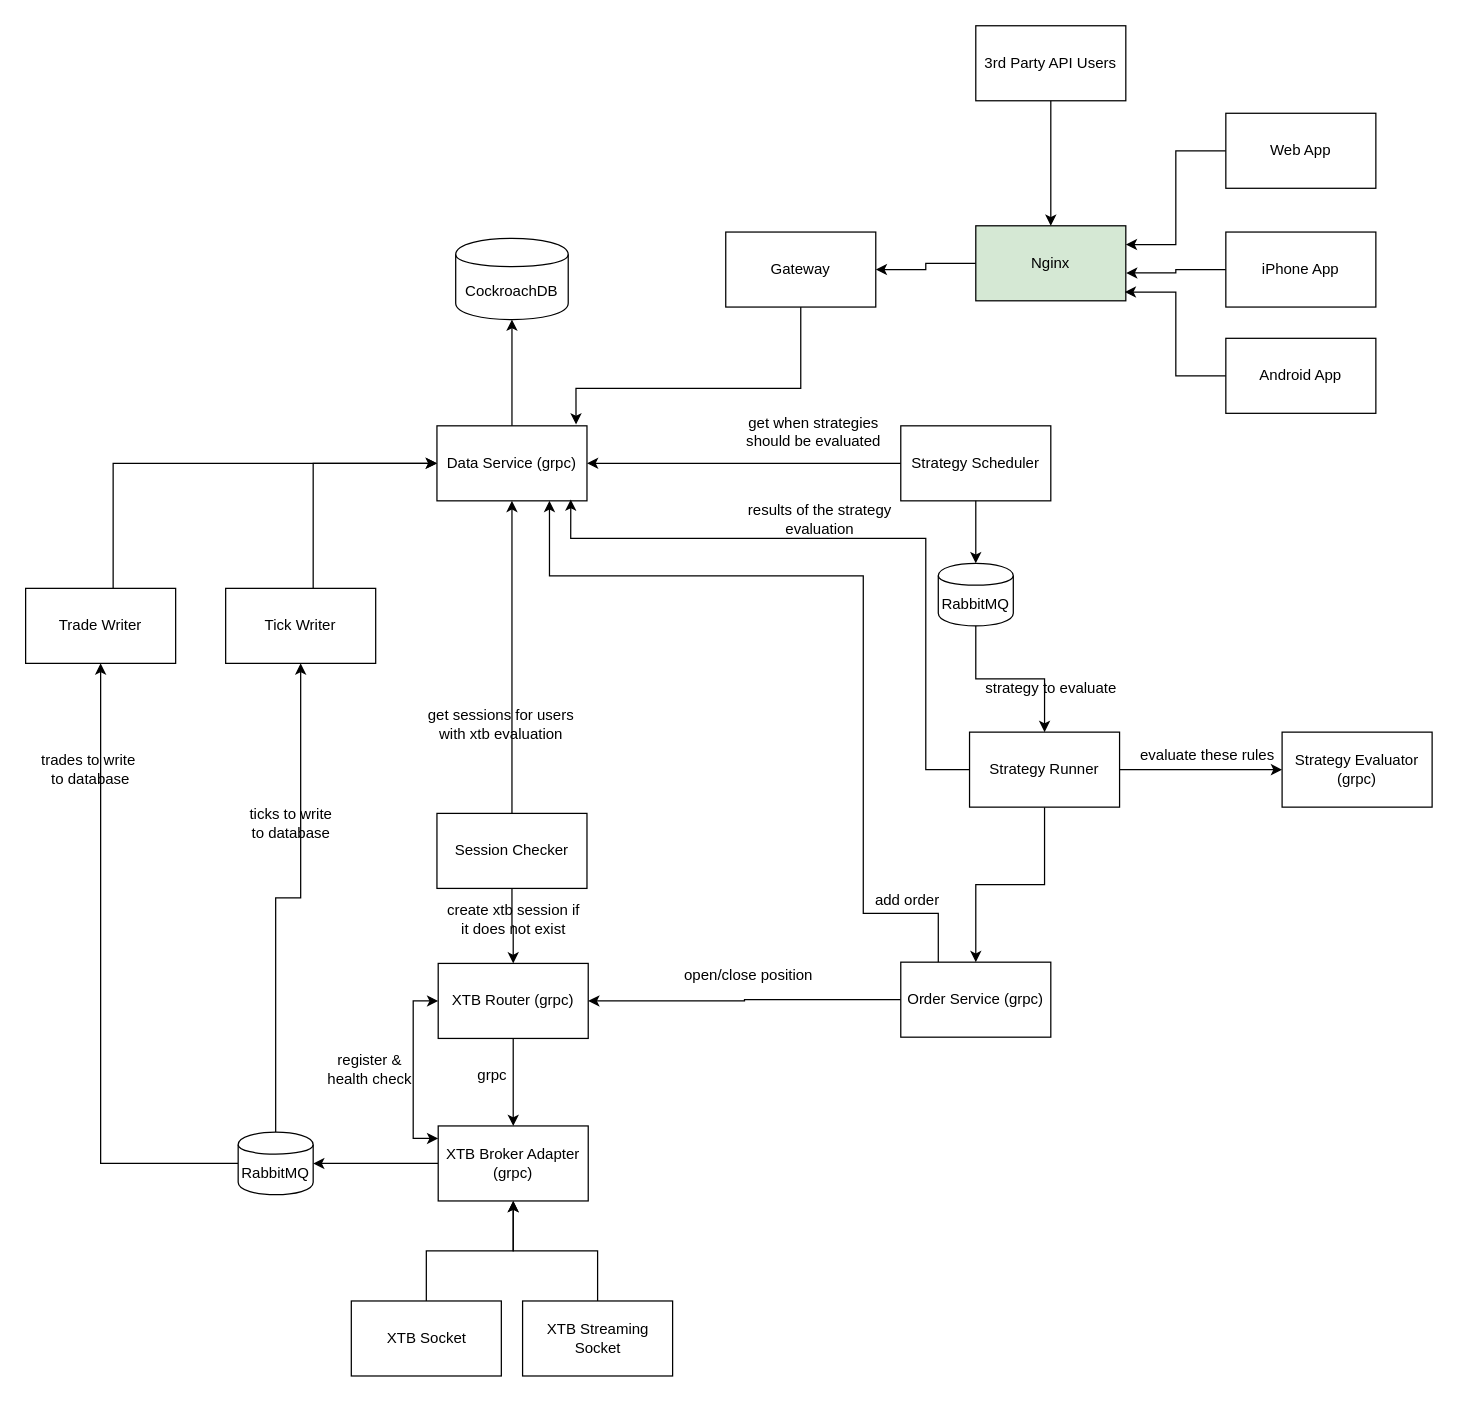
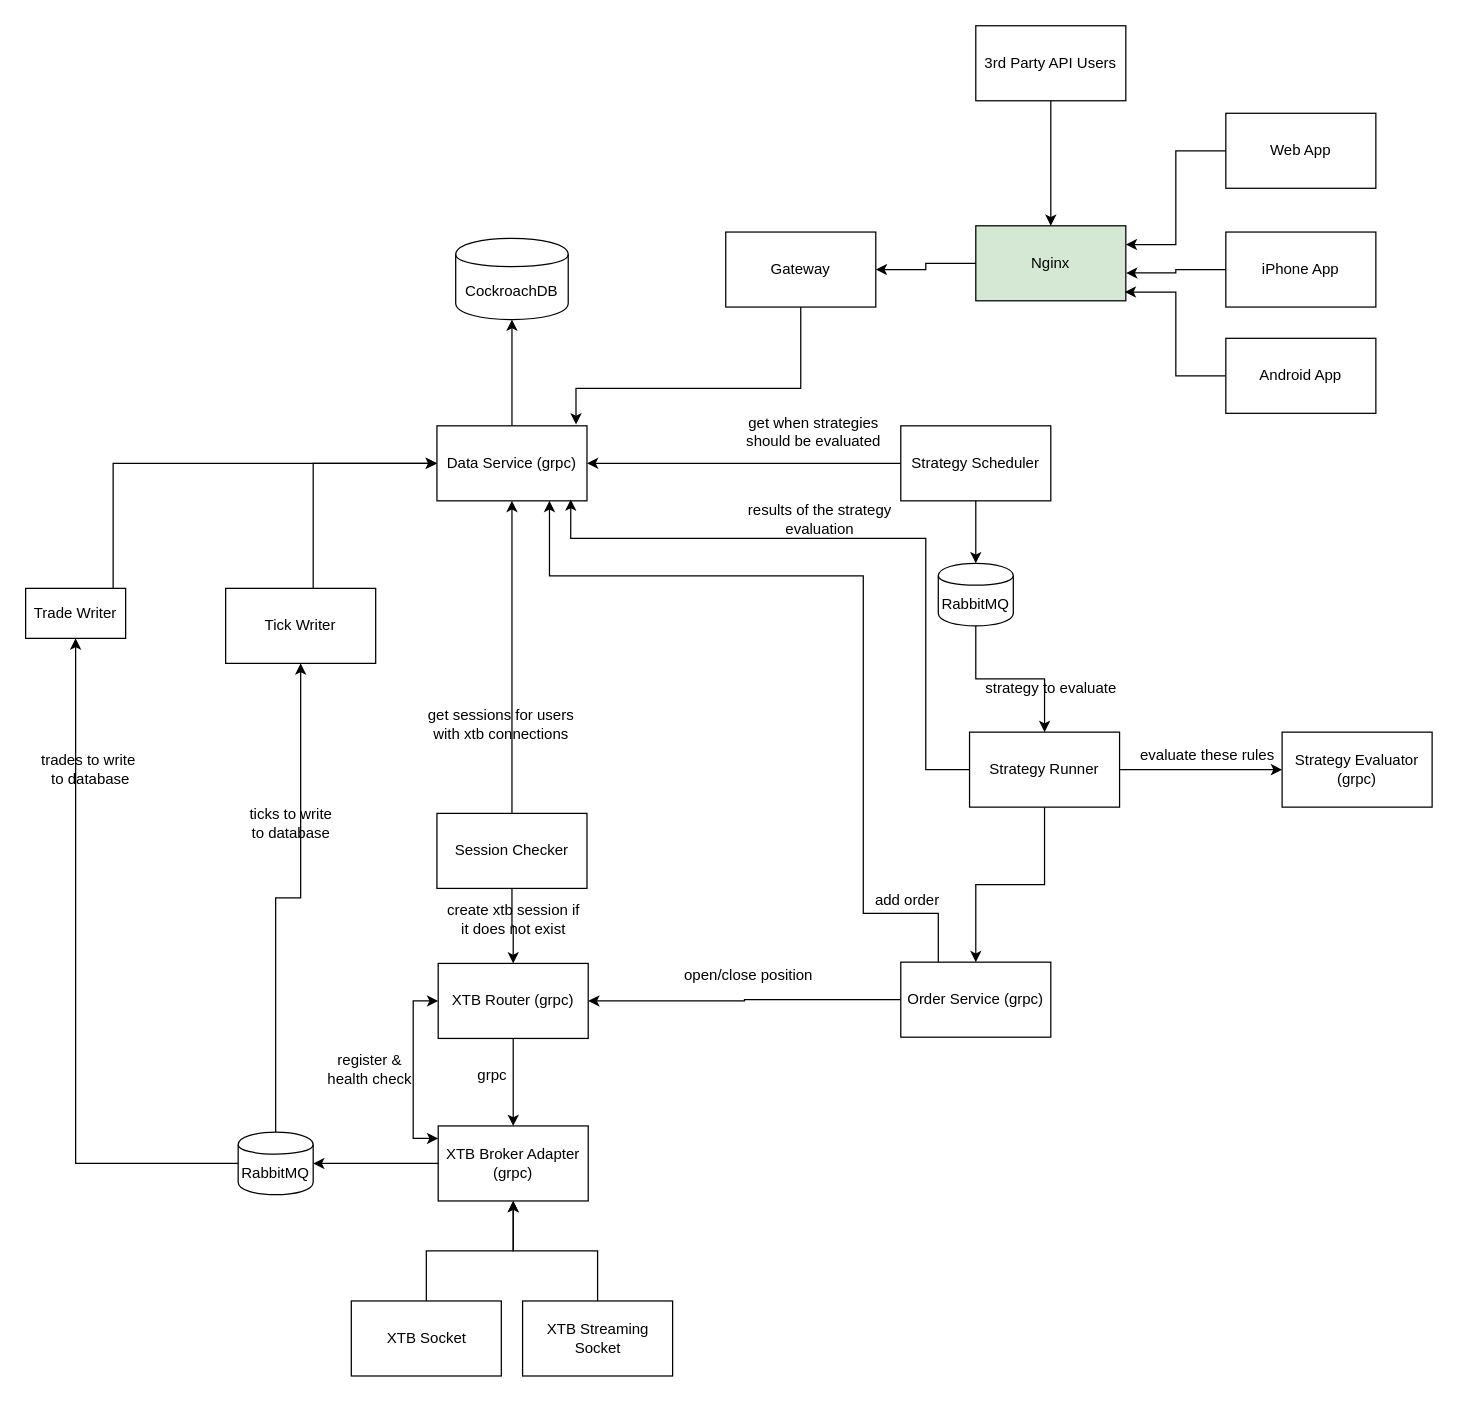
  <mxCell id="0" />
  <mxCell id="1" parent="0" />
  <mxCell id="2" style="edgeStyle=orthogonalEdgeStyle;rounded=0;orthogonalLoop=1;jettySize=auto;html=1;" parent="1" source="3" target="4" edge="1"><mxGeometry relative="1" as="geometry" /></mxCell>
  <mxCell id="3" value="Data Service (grpc)" style="rounded=0;whiteSpace=wrap;html=1;" parent="1" vertex="1"><mxGeometry x="349" y="340" width="120" height="60" as="geometry" /></mxCell>
  <mxCell id="4" value="CockroachDB" style="shape=cylinder;whiteSpace=wrap;html=1;boundedLbl=1;backgroundOutline=1;" parent="1" vertex="1"><mxGeometry x="364" y="190" width="90" height="65" as="geometry" /></mxCell>
  <mxCell id="5" style="edgeStyle=orthogonalEdgeStyle;rounded=0;orthogonalLoop=1;jettySize=auto;html=1;" parent="1" source="7" target="14" edge="1"><mxGeometry relative="1" as="geometry" /></mxCell>
  <mxCell id="6" style="edgeStyle=orthogonalEdgeStyle;rounded=0;orthogonalLoop=1;jettySize=auto;html=1;entryX=0;entryY=0.5;entryDx=0;entryDy=0;startArrow=classic;startFill=1;" parent="1" source="7" target="9" edge="1"><mxGeometry relative="1" as="geometry"><Array as="points"><mxPoint x="410" y="910" /><mxPoint x="330" y="910" /><mxPoint x="330" y="800" /></Array></mxGeometry></mxCell>
  <mxCell id="7" value="XTB Broker Adapter (grpc)" style="rounded=0;whiteSpace=wrap;html=1;" parent="1" vertex="1"><mxGeometry x="350" y="900" width="120" height="60" as="geometry" /></mxCell>
  <mxCell id="8" style="edgeStyle=orthogonalEdgeStyle;rounded=0;orthogonalLoop=1;jettySize=auto;html=1;entryX=0.5;entryY=0;entryDx=0;entryDy=0;" parent="1" source="9" target="7" edge="1"><mxGeometry relative="1" as="geometry" /></mxCell>
  <mxCell id="9" value="XTB Router (grpc)" style="rounded=0;whiteSpace=wrap;html=1;" parent="1" vertex="1"><mxGeometry x="350" y="770" width="120" height="60" as="geometry" /></mxCell>
  <mxCell id="10" style="edgeStyle=orthogonalEdgeStyle;rounded=0;orthogonalLoop=1;jettySize=auto;html=1;entryX=0;entryY=0.5;entryDx=0;entryDy=0;" edge="1" parent="1" source="11" target="3"><mxGeometry relative="1" as="geometry"><Array as="points"><mxPoint x="250" y="370" /></Array></mxGeometry></mxCell>
  <mxCell id="11" value="Tick Writer" style="rounded=0;whiteSpace=wrap;html=1;" parent="1" vertex="1"><mxGeometry x="180" y="470" width="120" height="60" as="geometry" /></mxCell>
  <mxCell id="12" style="edgeStyle=orthogonalEdgeStyle;rounded=0;orthogonalLoop=1;jettySize=auto;html=1;" parent="1" source="14" target="11" edge="1"><mxGeometry relative="1" as="geometry" /></mxCell>
  <mxCell id="13" style="edgeStyle=orthogonalEdgeStyle;rounded=0;orthogonalLoop=1;jettySize=auto;html=1;entryX=0.5;entryY=1;entryDx=0;entryDy=0;" edge="1" parent="1" source="14" target="48"><mxGeometry relative="1" as="geometry" /></mxCell>
  <mxCell id="14" value="RabbitMQ" style="shape=cylinder;whiteSpace=wrap;html=1;boundedLbl=1;backgroundOutline=1;" parent="1" vertex="1"><mxGeometry x="190" y="905" width="60" height="50" as="geometry" /></mxCell>
  <mxCell id="15" style="edgeStyle=orthogonalEdgeStyle;rounded=0;orthogonalLoop=1;jettySize=auto;html=1;entryX=0;entryY=0.5;entryDx=0;entryDy=0;" parent="1" source="18" target="22" edge="1"><mxGeometry relative="1" as="geometry" /></mxCell>
  <mxCell id="16" style="edgeStyle=orthogonalEdgeStyle;rounded=0;orthogonalLoop=1;jettySize=auto;html=1;entryX=0.892;entryY=0.983;entryDx=0;entryDy=0;entryPerimeter=0;" edge="1" parent="1" source="18" target="3"><mxGeometry relative="1" as="geometry"><Array as="points"><mxPoint x="740" y="430" /><mxPoint x="456" y="430" /></Array></mxGeometry></mxCell>
  <mxCell id="17" style="edgeStyle=orthogonalEdgeStyle;rounded=0;orthogonalLoop=1;jettySize=auto;html=1;" edge="1" parent="1" source="18" target="58"><mxGeometry relative="1" as="geometry" /></mxCell>
  <mxCell id="18" value="Strategy Runner" style="rounded=0;whiteSpace=wrap;html=1;" parent="1" vertex="1"><mxGeometry x="775" y="585" width="120" height="60" as="geometry" /></mxCell>
  <mxCell id="19" style="edgeStyle=orthogonalEdgeStyle;rounded=0;orthogonalLoop=1;jettySize=auto;html=1;entryX=1;entryY=0.5;entryDx=0;entryDy=0;" parent="1" source="21" target="3" edge="1"><mxGeometry relative="1" as="geometry" /></mxCell>
  <mxCell id="20" style="edgeStyle=orthogonalEdgeStyle;rounded=0;orthogonalLoop=1;jettySize=auto;html=1;entryX=0.5;entryY=0;entryDx=0;entryDy=0;" parent="1" source="54" target="18" edge="1"><mxGeometry relative="1" as="geometry" /></mxCell>
  <mxCell id="21" value="Strategy Scheduler" style="rounded=0;whiteSpace=wrap;html=1;" parent="1" vertex="1"><mxGeometry x="720" y="340" width="120" height="60" as="geometry" /></mxCell>
  <mxCell id="22" value="Strategy Evaluator (grpc)" style="rounded=0;whiteSpace=wrap;html=1;" parent="1" vertex="1"><mxGeometry x="1025" y="585" width="120" height="60" as="geometry" /></mxCell>
  <mxCell id="23" style="edgeStyle=orthogonalEdgeStyle;rounded=0;orthogonalLoop=1;jettySize=auto;html=1;" parent="1" source="25" target="3" edge="1"><mxGeometry relative="1" as="geometry" /></mxCell>
  <mxCell id="24" style="edgeStyle=orthogonalEdgeStyle;rounded=0;orthogonalLoop=1;jettySize=auto;html=1;" parent="1" source="25" target="9" edge="1"><mxGeometry relative="1" as="geometry" /></mxCell>
  <mxCell id="25" value="Session Checker" style="rounded=0;whiteSpace=wrap;html=1;" parent="1" vertex="1"><mxGeometry x="349" y="650" width="120" height="60" as="geometry" /></mxCell>
  <mxCell id="26" style="edgeStyle=orthogonalEdgeStyle;rounded=0;orthogonalLoop=1;jettySize=auto;html=1;entryX=0.927;entryY=-0.018;entryDx=0;entryDy=0;entryPerimeter=0;" parent="1" source="27" target="3" edge="1"><mxGeometry relative="1" as="geometry"><Array as="points"><mxPoint x="640" y="310" /><mxPoint x="460" y="310" /></Array></mxGeometry></mxCell>
  <mxCell id="27" value="Gateway" style="rounded=0;whiteSpace=wrap;html=1;" parent="1" vertex="1"><mxGeometry x="580" y="185" width="120" height="60" as="geometry" /></mxCell>
  <mxCell id="28" style="edgeStyle=orthogonalEdgeStyle;rounded=0;orthogonalLoop=1;jettySize=auto;html=1;entryX=1;entryY=0.5;entryDx=0;entryDy=0;" parent="1" source="29" target="27" edge="1"><mxGeometry relative="1" as="geometry" /></mxCell>
  <mxCell id="29" value="Nginx" style="rounded=0;whiteSpace=wrap;html=1;fillColor=#d5e8d4;" parent="1" vertex="1"><mxGeometry x="780" y="180" width="120" height="60" as="geometry" /></mxCell>
  <mxCell id="30" style="edgeStyle=orthogonalEdgeStyle;rounded=0;orthogonalLoop=1;jettySize=auto;html=1;entryX=1.002;entryY=0.629;entryDx=0;entryDy=0;entryPerimeter=0;" parent="1" source="31" target="29" edge="1"><mxGeometry relative="1" as="geometry" /></mxCell>
  <mxCell id="31" value="iPhone App" style="rounded=0;whiteSpace=wrap;html=1;" parent="1" vertex="1"><mxGeometry x="980" y="185" width="120" height="60" as="geometry" /></mxCell>
  <mxCell id="32" style="edgeStyle=orthogonalEdgeStyle;rounded=0;orthogonalLoop=1;jettySize=auto;html=1;entryX=0.993;entryY=0.884;entryDx=0;entryDy=0;entryPerimeter=0;" parent="1" source="33" target="29" edge="1"><mxGeometry relative="1" as="geometry" /></mxCell>
  <mxCell id="33" value="Android App" style="rounded=0;whiteSpace=wrap;html=1;" parent="1" vertex="1"><mxGeometry x="980" y="270" width="120" height="60" as="geometry" /></mxCell>
  <mxCell id="34" style="edgeStyle=orthogonalEdgeStyle;rounded=0;orthogonalLoop=1;jettySize=auto;html=1;entryX=1;entryY=0.25;entryDx=0;entryDy=0;" parent="1" source="35" target="29" edge="1"><mxGeometry relative="1" as="geometry" /></mxCell>
  <mxCell id="35" value="Web App" style="rounded=0;whiteSpace=wrap;html=1;" parent="1" vertex="1"><mxGeometry x="980" y="90" width="120" height="60" as="geometry" /></mxCell>
  <mxCell id="36" style="edgeStyle=orthogonalEdgeStyle;rounded=0;orthogonalLoop=1;jettySize=auto;html=1;entryX=0.5;entryY=0;entryDx=0;entryDy=0;" parent="1" source="37" target="29" edge="1"><mxGeometry relative="1" as="geometry" /></mxCell>
  <mxCell id="37" value="3rd Party API Users" style="rounded=0;whiteSpace=wrap;html=1;" parent="1" vertex="1"><mxGeometry x="780" y="20" width="120" height="60" as="geometry" /></mxCell>
  <mxCell id="38" value="get when strategies &lt;br&gt;should be evaluated" style="text;html=1;align=center;verticalAlign=middle;resizable=0;points=[];autosize=1;" parent="1" vertex="1"><mxGeometry x="590" y="330" width="120" height="30" as="geometry" /></mxCell>
  <mxCell id="39" value="strategy to evaluate" style="text;html=1;align=center;verticalAlign=middle;resizable=0;points=[];autosize=1;rotation=0;" parent="1" vertex="1"><mxGeometry x="780" y="540" width="120" height="20" as="geometry" /></mxCell>
  <mxCell id="40" value="evaluate these rules" style="text;html=1;align=center;verticalAlign=middle;resizable=0;points=[];autosize=1;" parent="1" vertex="1"><mxGeometry x="905" y="594" width="120" height="20" as="geometry" /></mxCell>
  <mxCell id="41" value="results of the strategy&lt;br&gt;evaluation" style="text;html=1;align=center;verticalAlign=middle;resizable=0;points=[];autosize=1;" parent="1" vertex="1"><mxGeometry x="590" y="400" width="130" height="30" as="geometry" /></mxCell>
  <mxCell id="42" value="open/close position" style="text;html=1;align=center;verticalAlign=middle;resizable=0;points=[];autosize=1;" parent="1" vertex="1"><mxGeometry x="537.5" y="770" width="120" height="20" as="geometry" /></mxCell>
- <mxCell id="43" value="get sessions for users &lt;br&gt;with xtb evaluation" style="text;html=1;align=center;verticalAlign=middle;resizable=0;points=[];autosize=1;" parent="1" vertex="1"><mxGeometry x="335" y="564" width="130" height="30" as="geometry" /></mxCell>
+ <mxCell id="43" value="get sessions for users &lt;br&gt;with xtb connections" style="text;html=1;align=center;verticalAlign=middle;resizable=0;points=[];autosize=1;" parent="1" vertex="1"><mxGeometry x="335" y="564" width="130" height="30" as="geometry" /></mxCell>
  <mxCell id="44" value="create xtb session if &lt;br&gt;it does not exist" style="text;html=1;align=center;verticalAlign=middle;resizable=0;points=[];autosize=1;" parent="1" vertex="1"><mxGeometry x="350" y="720" width="120" height="30" as="geometry" /></mxCell>
  <mxCell id="45" value="grpc" style="text;html=1;align=center;verticalAlign=middle;resizable=0;points=[];autosize=1;" parent="1" vertex="1"><mxGeometry x="373" y="850" width="40" height="20" as="geometry" /></mxCell>
  <mxCell id="46" value="ticks to write&lt;br&gt;to database" style="text;html=1;align=center;verticalAlign=middle;resizable=0;points=[];autosize=1;" parent="1" vertex="1"><mxGeometry x="192" y="643" width="80" height="30" as="geometry" /></mxCell>
  <mxCell id="47" style="edgeStyle=orthogonalEdgeStyle;rounded=0;orthogonalLoop=1;jettySize=auto;html=1;entryX=0;entryY=0.5;entryDx=0;entryDy=0;" edge="1" parent="1" source="48" target="3"><mxGeometry relative="1" as="geometry"><Array as="points"><mxPoint x="90" y="370" /></Array></mxGeometry></mxCell>
- <mxCell id="48" value="Trade Writer" style="rounded=0;whiteSpace=wrap;html=1;" vertex="1" parent="1"><mxGeometry x="20" y="470" width="120" height="60" as="geometry" /></mxCell>
+ <mxCell id="48" value="Trade Writer" style="rounded=0;whiteSpace=wrap;html=1;" vertex="1" parent="1"><mxGeometry x="20" y="470" width="80" height="40" as="geometry" /></mxCell>
  <mxCell id="49" value="trades to write&lt;br&gt;&amp;nbsp;to database" style="text;html=1;align=center;verticalAlign=middle;resizable=0;points=[];autosize=1;" vertex="1" parent="1"><mxGeometry x="25" y="600" width="90" height="30" as="geometry" /></mxCell>
  <mxCell id="50" style="edgeStyle=orthogonalEdgeStyle;rounded=0;orthogonalLoop=1;jettySize=auto;html=1;" edge="1" parent="1" source="51" target="7"><mxGeometry relative="1" as="geometry" /></mxCell>
  <mxCell id="51" value="XTB Socket" style="rounded=0;whiteSpace=wrap;html=1;" vertex="1" parent="1"><mxGeometry x="280.5" y="1040" width="120" height="60" as="geometry" /></mxCell>
  <mxCell id="52" style="edgeStyle=orthogonalEdgeStyle;rounded=0;orthogonalLoop=1;jettySize=auto;html=1;" edge="1" parent="1" source="53"><mxGeometry relative="1" as="geometry"><mxPoint x="410" y="960" as="targetPoint" /><Array as="points"><mxPoint x="478" y="1000" /><mxPoint x="410" y="1000" /></Array></mxGeometry></mxCell>
  <mxCell id="53" value="XTB Streaming Socket" style="rounded=0;whiteSpace=wrap;html=1;" vertex="1" parent="1"><mxGeometry x="417.5" y="1040" width="120" height="60" as="geometry" /></mxCell>
  <mxCell id="54" value="RabbitMQ" style="shape=cylinder;whiteSpace=wrap;html=1;boundedLbl=1;backgroundOutline=1;" parent="1" vertex="1"><mxGeometry x="750" y="450" width="60" height="50" as="geometry" /></mxCell>
  <mxCell id="55" style="edgeStyle=orthogonalEdgeStyle;rounded=0;orthogonalLoop=1;jettySize=auto;html=1;entryX=0.5;entryY=0;entryDx=0;entryDy=0;" edge="1" parent="1" source="21" target="54"><mxGeometry relative="1" as="geometry"><mxPoint x="780" y="400" as="sourcePoint" /><mxPoint x="780" y="620" as="targetPoint" /></mxGeometry></mxCell>
  <mxCell id="56" style="edgeStyle=orthogonalEdgeStyle;rounded=0;orthogonalLoop=1;jettySize=auto;html=1;entryX=1;entryY=0.5;entryDx=0;entryDy=0;" edge="1" parent="1" source="58" target="9"><mxGeometry relative="1" as="geometry" /></mxCell>
  <mxCell id="57" style="edgeStyle=orthogonalEdgeStyle;rounded=0;orthogonalLoop=1;jettySize=auto;html=1;entryX=0.75;entryY=1;entryDx=0;entryDy=0;" edge="1" parent="1" source="58" target="3"><mxGeometry relative="1" as="geometry"><Array as="points"><mxPoint x="750" y="730" /><mxPoint x="690" y="730" /><mxPoint x="690" y="460" /><mxPoint x="439" y="460" /></Array></mxGeometry></mxCell>
  <mxCell id="58" value="Order Service (grpc)" style="rounded=0;whiteSpace=wrap;html=1;" vertex="1" parent="1"><mxGeometry x="720" y="769" width="120" height="60" as="geometry" /></mxCell>
  <mxCell id="59" value="add order" style="text;html=1;align=center;verticalAlign=middle;resizable=0;points=[];autosize=1;" vertex="1" parent="1"><mxGeometry x="690" y="710" width="70" height="20" as="geometry" /></mxCell>
  <mxCell id="60" value="register &amp;amp; &lt;br&gt;health check" style="text;html=1;align=center;verticalAlign=middle;resizable=0;points=[];autosize=1;" vertex="1" parent="1"><mxGeometry x="255" y="840" width="80" height="30" as="geometry" /></mxCell>
